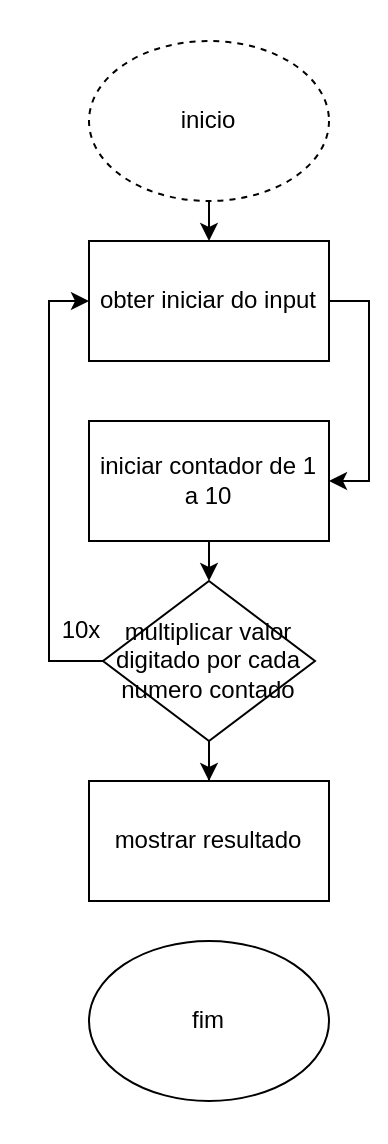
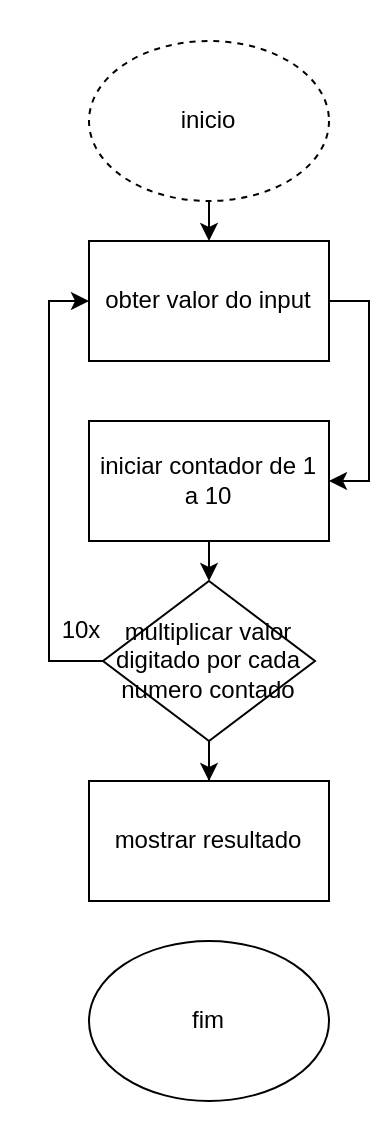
  <mxCell id="0" />
  <mxCell id="1" parent="0" />
  <mxCell id="2" style="edgeStyle=orthogonalEdgeStyle;rounded=0;orthogonalLoop=1;jettySize=auto;html=1;exitX=0.5;exitY=1;exitDx=0;exitDy=0;entryX=0.5;entryY=0;entryDx=0;entryDy=0;" edge="1" parent="1" source="3" target="5"><mxGeometry relative="1" as="geometry" /></mxCell>
  <mxCell id="3" value="inicio" style="ellipse;whiteSpace=wrap;html=1;dashed=1;" vertex="1" parent="1"><mxGeometry x="44" y="20" width="120" height="80" as="geometry" /></mxCell>
  <mxCell id="4" style="edgeStyle=orthogonalEdgeStyle;rounded=0;orthogonalLoop=1;jettySize=auto;html=1;exitX=1;exitY=0.5;exitDx=0;exitDy=0;entryX=1;entryY=0.5;entryDx=0;entryDy=0;" edge="1" parent="1" source="5" target="7"><mxGeometry relative="1" as="geometry" /></mxCell>
- <mxCell id="5" value="obter iniciar do input" style="rounded=0;whiteSpace=wrap;html=1;" vertex="1" parent="1"><mxGeometry x="44" y="120" width="120" height="60" as="geometry" /></mxCell>
+ <mxCell id="5" value="obter valor do input" style="rounded=0;whiteSpace=wrap;html=1;" vertex="1" parent="1"><mxGeometry x="44" y="120" width="120" height="60" as="geometry" /></mxCell>
  <mxCell id="6" style="edgeStyle=orthogonalEdgeStyle;rounded=0;orthogonalLoop=1;jettySize=auto;html=1;exitX=0.5;exitY=1;exitDx=0;exitDy=0;entryX=0.5;entryY=0;entryDx=0;entryDy=0;" edge="1" parent="1" source="7" target="11"><mxGeometry relative="1" as="geometry" /></mxCell>
  <mxCell id="7" value="iniciar contador de 1 a 10" style="rounded=0;whiteSpace=wrap;html=1;" vertex="1" parent="1"><mxGeometry x="44" y="210" width="120" height="60" as="geometry" /></mxCell>
  <mxCell id="8" value="mostrar resultado" style="rounded=0;whiteSpace=wrap;html=1;" vertex="1" parent="1"><mxGeometry x="44" y="390" width="120" height="60" as="geometry" /></mxCell>
  <mxCell id="9" style="edgeStyle=orthogonalEdgeStyle;rounded=0;orthogonalLoop=1;jettySize=auto;html=1;exitX=0;exitY=0.5;exitDx=0;exitDy=0;entryX=0;entryY=0.5;entryDx=0;entryDy=0;" edge="1" parent="1" source="11" target="5"><mxGeometry relative="1" as="geometry" /></mxCell>
  <mxCell id="10" style="edgeStyle=orthogonalEdgeStyle;rounded=0;orthogonalLoop=1;jettySize=auto;html=1;exitX=0.5;exitY=1;exitDx=0;exitDy=0;" edge="1" parent="1" source="11" target="8"><mxGeometry relative="1" as="geometry" /></mxCell>
  <mxCell id="11" value="multiplicar valor digitado por cada numero contado" style="rhombus;whiteSpace=wrap;html=1;" vertex="1" parent="1"><mxGeometry x="51" y="290" width="106" height="80" as="geometry" /></mxCell>
  <mxCell id="12" value="fim" style="ellipse;whiteSpace=wrap;html=1;" vertex="1" parent="1"><mxGeometry x="44" y="470" width="120" height="80" as="geometry" /></mxCell>
  <mxCell id="13" value="10x" style="text;html=1;align=center;verticalAlign=middle;resizable=0;points=[];autosize=1;strokeColor=none;fillColor=none;" vertex="1" parent="1"><mxGeometry x="20" y="300" width="40" height="30" as="geometry" /></mxCell>
